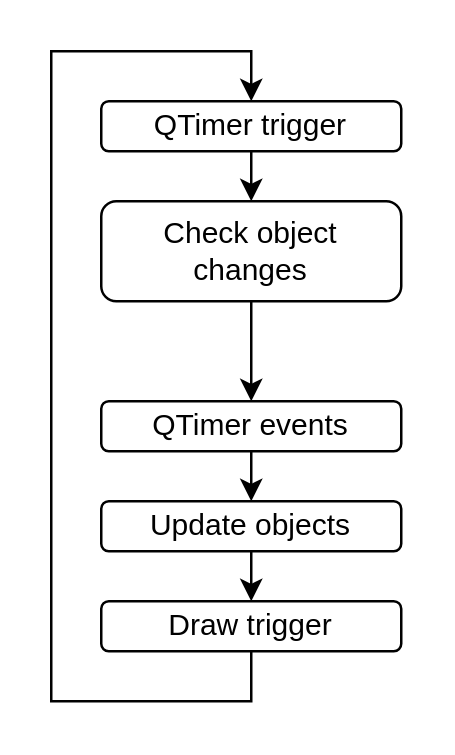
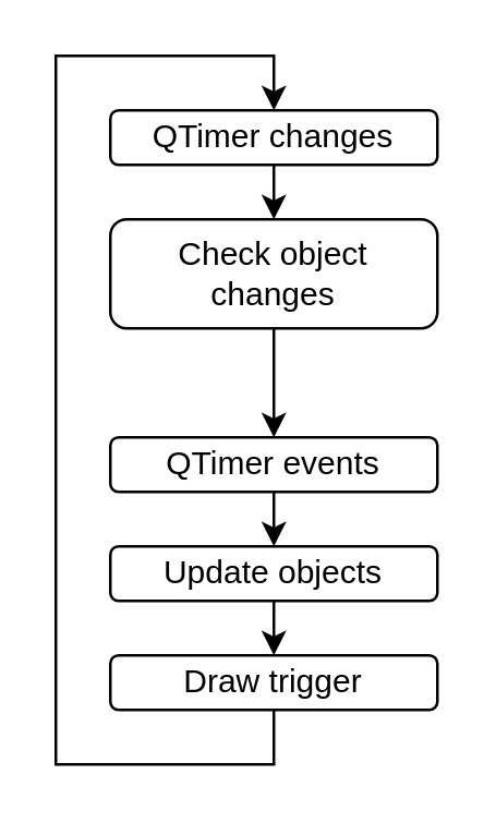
  <mxCell id="0" />
  <mxCell id="1" parent="0" />
  <mxCell id="2" style="edgeStyle=orthogonalEdgeStyle;rounded=0;orthogonalLoop=1;jettySize=auto;html=1;exitX=0.5;exitY=1;exitDx=0;exitDy=0;entryX=0.5;entryY=0;entryDx=0;entryDy=0;" edge="1" parent="1" source="3" target="5"><mxGeometry relative="1" as="geometry" /></mxCell>
- <mxCell id="3" value="QTimer trigger" style="rounded=1;whiteSpace=wrap;html=1;" vertex="1" parent="1"><mxGeometry x="40" y="40" width="120" height="20" as="geometry" /></mxCell>
+ <mxCell id="3" value="QTimer changes" style="rounded=1;whiteSpace=wrap;html=1;" vertex="1" parent="1"><mxGeometry x="40" y="40" width="120" height="20" as="geometry" /></mxCell>
  <mxCell id="4" style="edgeStyle=orthogonalEdgeStyle;rounded=0;orthogonalLoop=1;jettySize=auto;html=1;exitX=0.5;exitY=1;exitDx=0;exitDy=0;entryX=0.5;entryY=0;entryDx=0;entryDy=0;" edge="1" parent="1" source="5" target="7"><mxGeometry relative="1" as="geometry" /></mxCell>
  <mxCell id="5" value="Check object changes" style="rounded=1;whiteSpace=wrap;html=1;" vertex="1" parent="1"><mxGeometry x="40" y="80" width="120" height="40" as="geometry" /></mxCell>
  <mxCell id="6" style="edgeStyle=orthogonalEdgeStyle;rounded=0;orthogonalLoop=1;jettySize=auto;html=1;exitX=0.5;exitY=1;exitDx=0;exitDy=0;entryX=0.5;entryY=0;entryDx=0;entryDy=0;" edge="1" parent="1" source="7" target="9"><mxGeometry relative="1" as="geometry" /></mxCell>
  <mxCell id="7" value="QTimer events" style="rounded=1;whiteSpace=wrap;html=1;" vertex="1" parent="1"><mxGeometry x="40" y="160" width="120" height="20" as="geometry" /></mxCell>
  <mxCell id="8" style="edgeStyle=orthogonalEdgeStyle;rounded=0;orthogonalLoop=1;jettySize=auto;html=1;exitX=0.5;exitY=1;exitDx=0;exitDy=0;entryX=0.5;entryY=0;entryDx=0;entryDy=0;" edge="1" parent="1" source="9" target="11"><mxGeometry relative="1" as="geometry" /></mxCell>
  <mxCell id="9" value="Update objects" style="rounded=1;whiteSpace=wrap;html=1;" vertex="1" parent="1"><mxGeometry x="40" y="200" width="120" height="20" as="geometry" /></mxCell>
  <mxCell id="10" style="edgeStyle=orthogonalEdgeStyle;rounded=0;orthogonalLoop=1;jettySize=auto;html=1;exitX=0.5;exitY=1;exitDx=0;exitDy=0;entryX=0.5;entryY=0;entryDx=0;entryDy=0;" edge="1" parent="1" source="11" target="3"><mxGeometry relative="1" as="geometry"><Array as="points"><mxPoint x="100" y="280" /><mxPoint x="20" y="280" /><mxPoint x="20" y="20" /><mxPoint x="100" y="20" /></Array></mxGeometry></mxCell>
  <mxCell id="11" value="Draw trigger" style="rounded=1;whiteSpace=wrap;html=1;" vertex="1" parent="1"><mxGeometry x="40" y="240" width="120" height="20" as="geometry" /></mxCell>
